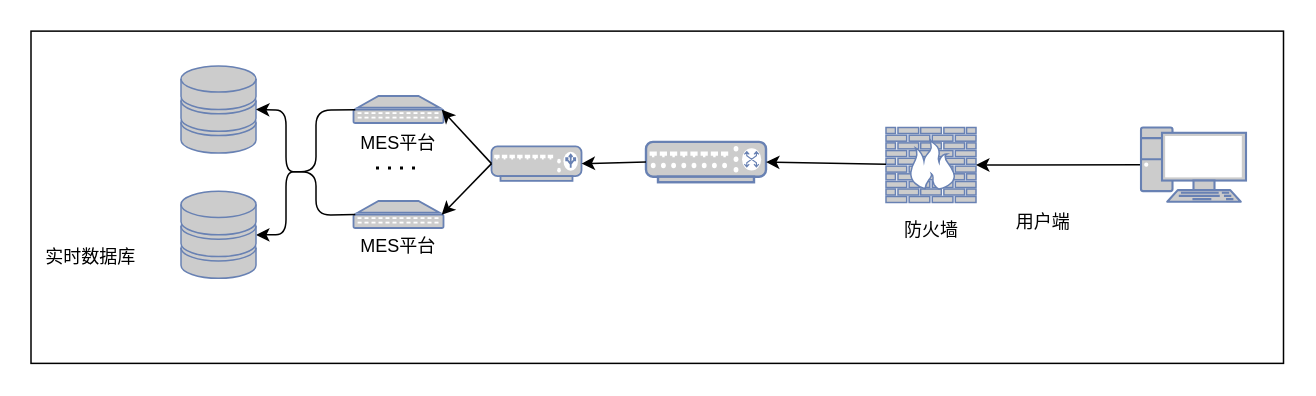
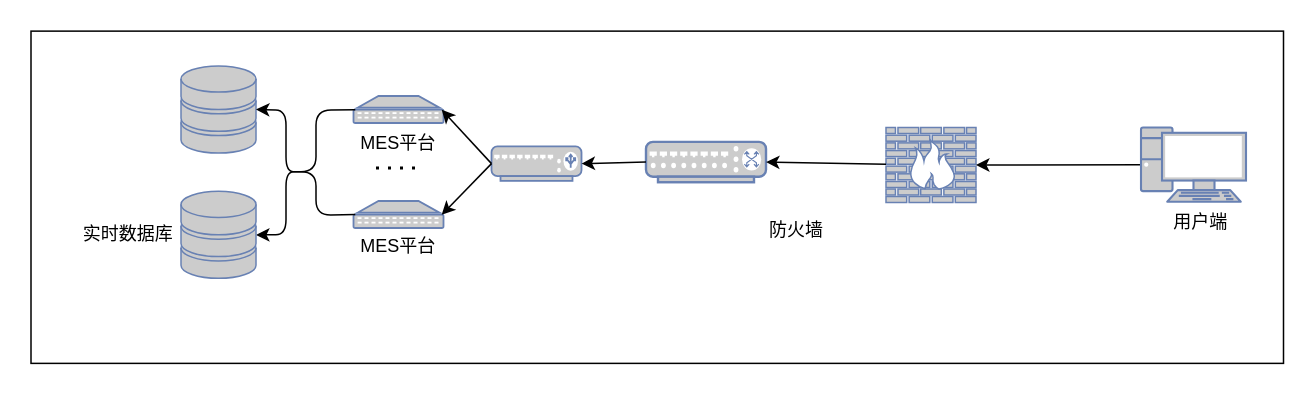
  <mxCell id="0" />
  <mxCell id="1" parent="0" />
  <mxCell id="2" value="" style="rounded=0;whiteSpace=wrap;html=1;fillColor=none;" parent="1" vertex="1"><mxGeometry x="20" y="20.25" width="835" height="221.5" as="geometry" /></mxCell>
  <mxCell id="3" value="" style="fontColor=#0066CC;verticalAlign=top;verticalLabelPosition=bottom;labelPosition=center;align=center;html=1;outlineConnect=0;fillColor=#CCCCCC;strokeColor=#6881B3;gradientColor=none;gradientDirection=north;strokeWidth=2;shape=mxgraph.networks.switch;" parent="1" vertex="1"><mxGeometry x="430" y="94.08" width="80" height="26.92" as="geometry" /></mxCell>
  <mxCell id="4" value="MES平台" style="text;html=1;strokeColor=none;fillColor=none;align=center;verticalAlign=middle;whiteSpace=wrap;rounded=0;" parent="1" vertex="1"><mxGeometry x="230" y="157.58" width="70" height="12" as="geometry" /></mxCell>
  <mxCell id="5" value="" style="fontColor=#0066CC;verticalAlign=top;verticalLabelPosition=bottom;labelPosition=center;align=center;html=1;outlineConnect=0;fillColor=#CCCCCC;strokeColor=#6881B3;gradientColor=none;gradientDirection=north;strokeWidth=2;shape=mxgraph.networks.firewall;" parent="1" vertex="1"><mxGeometry x="590" y="84.5" width="60" height="50" as="geometry" /></mxCell>
- <mxCell id="6" value="防火墙" style="text;html=1;align=center;verticalAlign=middle;resizable=0;points=[];autosize=1;strokeColor=none;" parent="1" vertex="1"><mxGeometry x="595" y="143" width="50" height="20" as="geometry" /></mxCell>
+ <mxCell id="6" value="防火墙" style="text;html=1;align=center;verticalAlign=middle;resizable=0;points=[];autosize=1;strokeColor=none;" parent="1" vertex="1"><mxGeometry x="505" y="143" width="50" height="20" as="geometry" /></mxCell>
  <mxCell id="7" value="" style="fontColor=#0066CC;verticalAlign=top;verticalLabelPosition=bottom;labelPosition=center;align=center;html=1;outlineConnect=0;fillColor=#CCCCCC;strokeColor=#6881B3;gradientColor=none;gradientDirection=north;strokeWidth=2;shape=mxgraph.networks.storage;" parent="1" vertex="1"><mxGeometry x="120" y="43.5" width="50" height="58" as="geometry" /></mxCell>
  <mxCell id="8" value="" style="fontColor=#0066CC;verticalAlign=top;verticalLabelPosition=bottom;labelPosition=center;align=center;html=1;outlineConnect=0;fillColor=#CCCCCC;strokeColor=#6881B3;gradientColor=none;gradientDirection=north;strokeWidth=2;shape=mxgraph.networks.load_balancer;" parent="1" vertex="1"><mxGeometry x="327" y="97.08" width="60" height="23" as="geometry" /></mxCell>
  <mxCell id="9" value="" style="fontColor=#0066CC;verticalAlign=top;verticalLabelPosition=bottom;labelPosition=center;align=center;html=1;outlineConnect=0;fillColor=#CCCCCC;strokeColor=#6881B3;gradientColor=none;gradientDirection=north;strokeWidth=2;shape=mxgraph.networks.patch_panel;" parent="1" vertex="1"><mxGeometry x="235" y="63.5" width="60" height="18" as="geometry" /></mxCell>
  <mxCell id="10" value="" style="fontColor=#0066CC;verticalAlign=top;verticalLabelPosition=bottom;labelPosition=center;align=center;html=1;outlineConnect=0;fillColor=#CCCCCC;strokeColor=#6881B3;gradientColor=none;gradientDirection=north;strokeWidth=2;shape=mxgraph.networks.patch_panel;" parent="1" vertex="1"><mxGeometry x="235" y="133.5" width="60" height="18" as="geometry" /></mxCell>
  <mxCell id="11" style="edgeStyle=orthogonalEdgeStyle;rounded=0;orthogonalLoop=1;jettySize=auto;html=1;exitX=0.5;exitY=1;exitDx=0;exitDy=0;exitPerimeter=0;" parent="1" source="9" target="9" edge="1"><mxGeometry relative="1" as="geometry" /></mxCell>
  <mxCell id="12" style="edgeStyle=orthogonalEdgeStyle;rounded=0;orthogonalLoop=1;jettySize=auto;html=1;exitX=0.5;exitY=1;exitDx=0;exitDy=0;exitPerimeter=0;" parent="1" source="8" target="8" edge="1"><mxGeometry relative="1" as="geometry" /></mxCell>
  <mxCell id="13" value="MES平台" style="text;html=1;strokeColor=none;fillColor=none;align=center;verticalAlign=middle;whiteSpace=wrap;rounded=0;" parent="1" vertex="1"><mxGeometry x="230" y="89" width="70" height="12" as="geometry" /></mxCell>
  <mxCell id="14" value="" style="endArrow=classic;html=1;exitX=0.02;exitY=0.51;exitDx=0;exitDy=0;exitPerimeter=0;entryX=1;entryY=0.5;entryDx=0;entryDy=0;entryPerimeter=0;" parent="1" source="9" target="24" edge="1"><mxGeometry width="50" height="50" relative="1" as="geometry"><mxPoint x="-40" y="214" as="sourcePoint" /><mxPoint x="10" y="164" as="targetPoint" /><Array as="points"><mxPoint x="210" y="73" /><mxPoint x="210" y="114" /><mxPoint x="190" y="114" /><mxPoint x="190" y="156" /></Array></mxGeometry></mxCell>
  <mxCell id="15" value="" style="endArrow=classic;html=1;exitX=0.02;exitY=0.5;exitDx=0;exitDy=0;exitPerimeter=0;entryX=1;entryY=0.5;entryDx=0;entryDy=0;entryPerimeter=0;" parent="1" source="10" edge="1" target="7"><mxGeometry width="50" height="50" relative="1" as="geometry"><mxPoint x="-50" y="254" as="sourcePoint" /><mxPoint x="180" y="124" as="targetPoint" /><Array as="points"><mxPoint x="210" y="143" /><mxPoint x="210" y="114" /><mxPoint x="190" y="114" /><mxPoint x="190" y="73" /></Array></mxGeometry></mxCell>
  <mxCell id="16" value="" style="endArrow=classic;html=1;entryX=0.98;entryY=0.51;entryDx=0;entryDy=0;entryPerimeter=0;exitX=0;exitY=0.5;exitDx=0;exitDy=0;exitPerimeter=0;" parent="1" source="8" target="9" edge="1"><mxGeometry width="50" height="50" relative="1" as="geometry"><mxPoint x="-10" y="204" as="sourcePoint" /><mxPoint x="40" y="154" as="targetPoint" /></mxGeometry></mxCell>
  <mxCell id="17" value="" style="endArrow=classic;html=1;entryX=0.98;entryY=0.51;entryDx=0;entryDy=0;entryPerimeter=0;exitX=0;exitY=0.5;exitDx=0;exitDy=0;exitPerimeter=0;" parent="1" source="8" target="10" edge="1"><mxGeometry width="50" height="50" relative="1" as="geometry"><mxPoint x="-70" y="244" as="sourcePoint" /><mxPoint x="-20" y="194" as="targetPoint" /></mxGeometry></mxCell>
  <mxCell id="18" value="" style="endArrow=classic;html=1;entryX=1;entryY=0.5;entryDx=0;entryDy=0;entryPerimeter=0;exitX=0;exitY=0.5;exitDx=0;exitDy=0;exitPerimeter=0;" parent="1" source="3" target="8" edge="1"><mxGeometry width="50" height="50" relative="1" as="geometry"><mxPoint x="190" y="234" as="sourcePoint" /><mxPoint x="240" y="184" as="targetPoint" /></mxGeometry></mxCell>
  <mxCell id="19" value="" style="endArrow=classic;html=1;entryX=1;entryY=0.5;entryDx=0;entryDy=0;entryPerimeter=0;" parent="1" source="5" target="3" edge="1"><mxGeometry width="50" height="50" relative="1" as="geometry"><mxPoint x="440" y="151" as="sourcePoint" /><mxPoint x="490" y="101" as="targetPoint" /></mxGeometry></mxCell>
- <mxCell id="20" value="用户端" style="text;html=1;strokeColor=none;fillColor=none;align=center;verticalAlign=middle;whiteSpace=wrap;rounded=0;" parent="1" vertex="1"><mxGeometry x="675" y="138" width="40" height="20" as="geometry" /></mxCell>
+ <mxCell id="20" value="用户端" style="text;html=1;strokeColor=none;fillColor=none;align=center;verticalAlign=middle;whiteSpace=wrap;rounded=0;" parent="1" vertex="1"><mxGeometry x="780" y="138" width="40" height="20" as="geometry" /></mxCell>
  <mxCell id="21" value="" style="endArrow=classic;html=1;exitX=0;exitY=0.5;exitDx=0;exitDy=0;entryX=1;entryY=0.5;entryDx=0;entryDy=0;entryPerimeter=0;exitPerimeter=0;" parent="1" source="23" target="5" edge="1"><mxGeometry width="50" height="50" relative="1" as="geometry"><mxPoint x="565" y="133.5" as="sourcePoint" /><mxPoint x="550" y="151" as="targetPoint" /></mxGeometry></mxCell>
  <mxCell id="22" value="" style="endArrow=none;dashed=1;html=1;dashPattern=1 3;strokeWidth=2;" parent="1" edge="1"><mxGeometry width="50" height="50" relative="1" as="geometry"><mxPoint x="250" y="111.58" as="sourcePoint" /><mxPoint x="280" y="111.58" as="targetPoint" /></mxGeometry></mxCell>
  <mxCell id="23" value="" style="fontColor=#0066CC;verticalAlign=top;verticalLabelPosition=bottom;labelPosition=center;align=center;html=1;outlineConnect=0;fillColor=#CCCCCC;strokeColor=#6881B3;gradientColor=none;gradientDirection=north;strokeWidth=2;shape=mxgraph.networks.pc;" parent="1" vertex="1"><mxGeometry x="760" y="84.5" width="70" height="49.5" as="geometry" /></mxCell>
  <mxCell id="24" value="" style="fontColor=#0066CC;verticalAlign=top;verticalLabelPosition=bottom;labelPosition=center;align=center;html=1;outlineConnect=0;fillColor=#CCCCCC;strokeColor=#6881B3;gradientColor=none;gradientDirection=north;strokeWidth=2;shape=mxgraph.networks.storage;" vertex="1" parent="1"><mxGeometry x="120" y="127.08" width="50" height="58" as="geometry" /></mxCell>
- <mxCell id="25" value="实时数据库" style="text;html=1;strokeColor=none;fillColor=none;align=center;verticalAlign=middle;whiteSpace=wrap;rounded=0;" vertex="1" parent="1"><mxGeometry x="25" y="161.08" width="70" height="20" as="geometry" /></mxCell>
+ <mxCell id="25" value="实时数据库" style="text;html=1;strokeColor=none;fillColor=none;align=center;verticalAlign=middle;whiteSpace=wrap;rounded=0;" vertex="1" parent="1"><mxGeometry x="50" y="146.08" width="70" height="20" as="geometry" /></mxCell>
